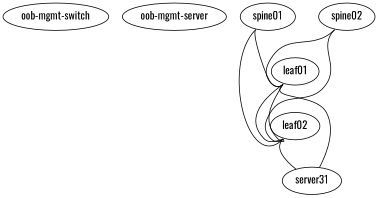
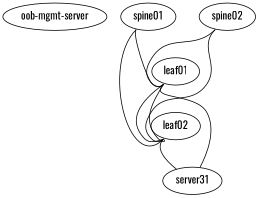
  graph {
    fontname=Oswald
    node [config="./helper_scripts/extra_switch_config.sh" fontname=Oswald function=spine]
    edge [fontname=Oswald headport=swp51 tailport=swp1]
-   "oob-mgmt-switch" [config="./helper_scripts/oob_switch_config.sh" function="oob-switch" mgmt_ip="192.168.200.2"]
    "oob-mgmt-server" [config="./helper_scripts/OOB_Server_Config.sh" function="oob-server" mgmt_ip="192.168.200.1"]
    spine01
    leaf01 [function=leaf]
    leaf02 [function=leaf]
    n6 [config="./helper_scripts/extra_server_config.sh" function=host label=server31]
    spine02
    spine01 -- leaf01
    spine01 -- leaf02 [tailport=swp2]
    leaf01 -- leaf02 [headport=swp10 tailport=swp10]
    leaf01 -- leaf02 [headport=swp11 tailport=swp11]
    leaf01 -- n6 [headport=eth1]
    leaf02 -- n6 [headport=eth2]
    spine02 -- leaf01 [headport=swp52]
    spine02 -- leaf02 [headport=swp52 tailport=swp2]
  }
